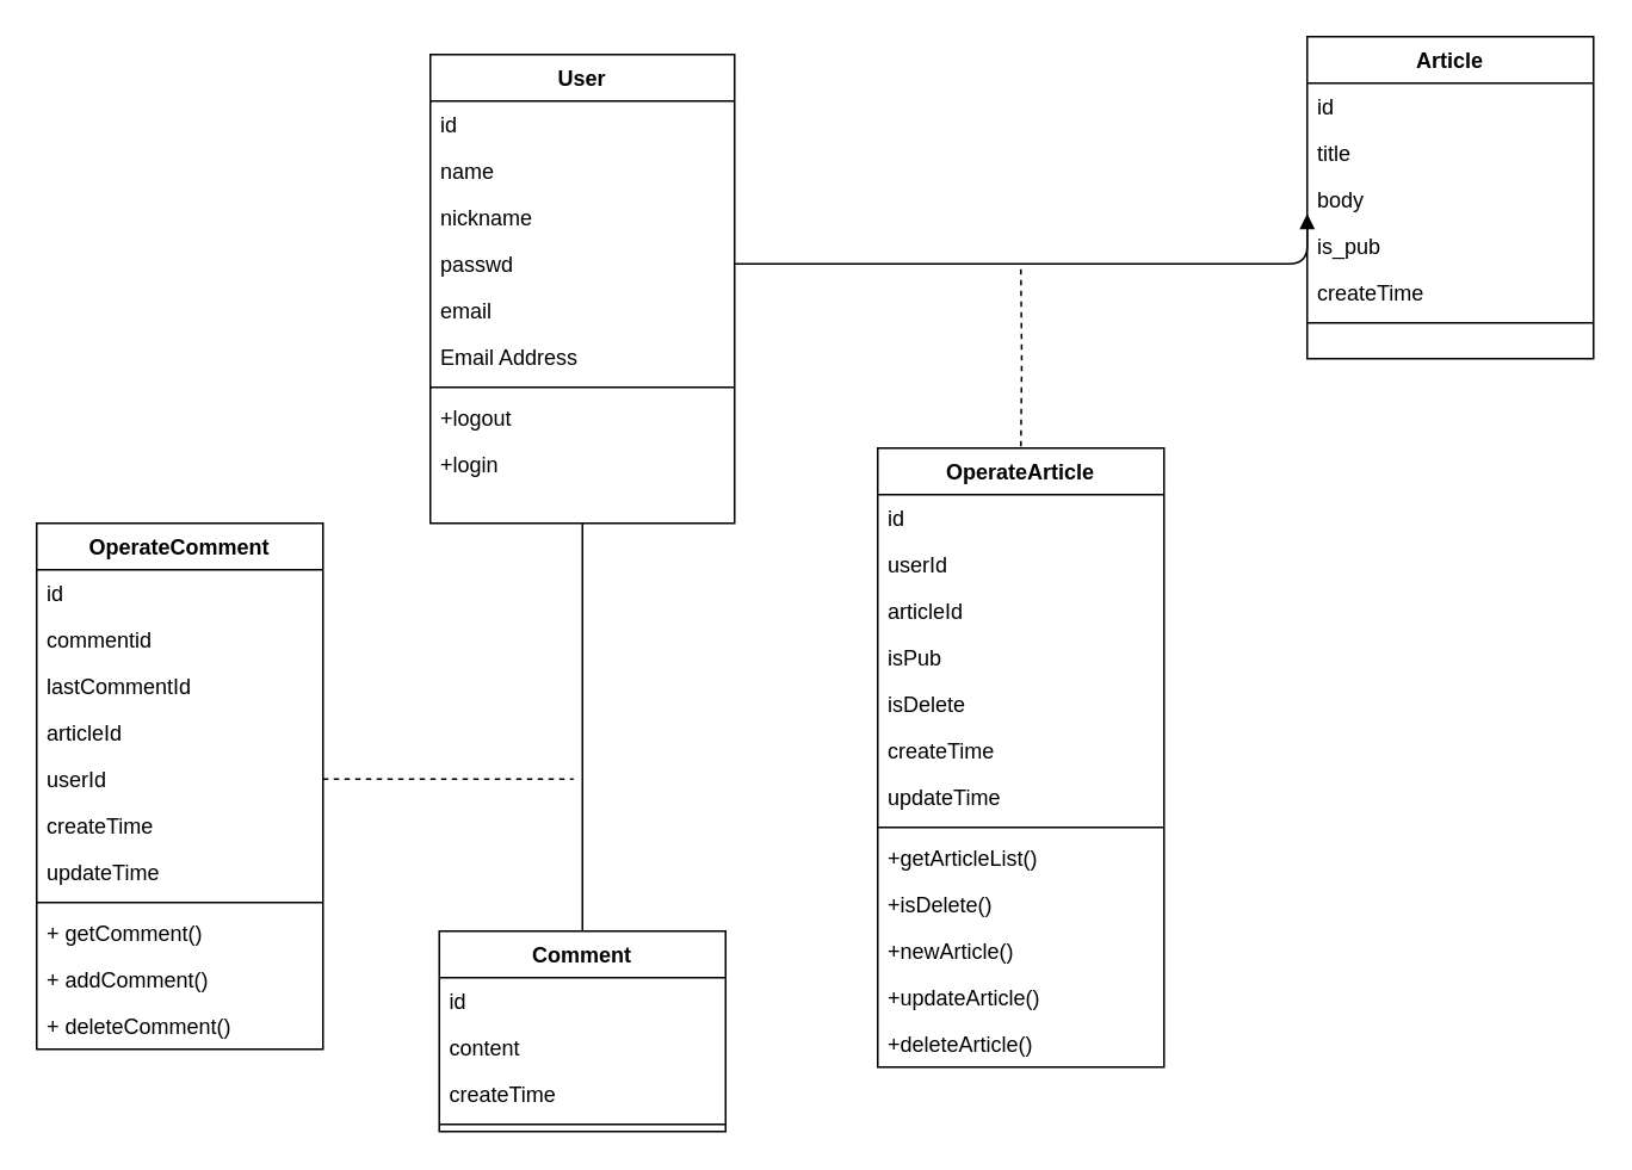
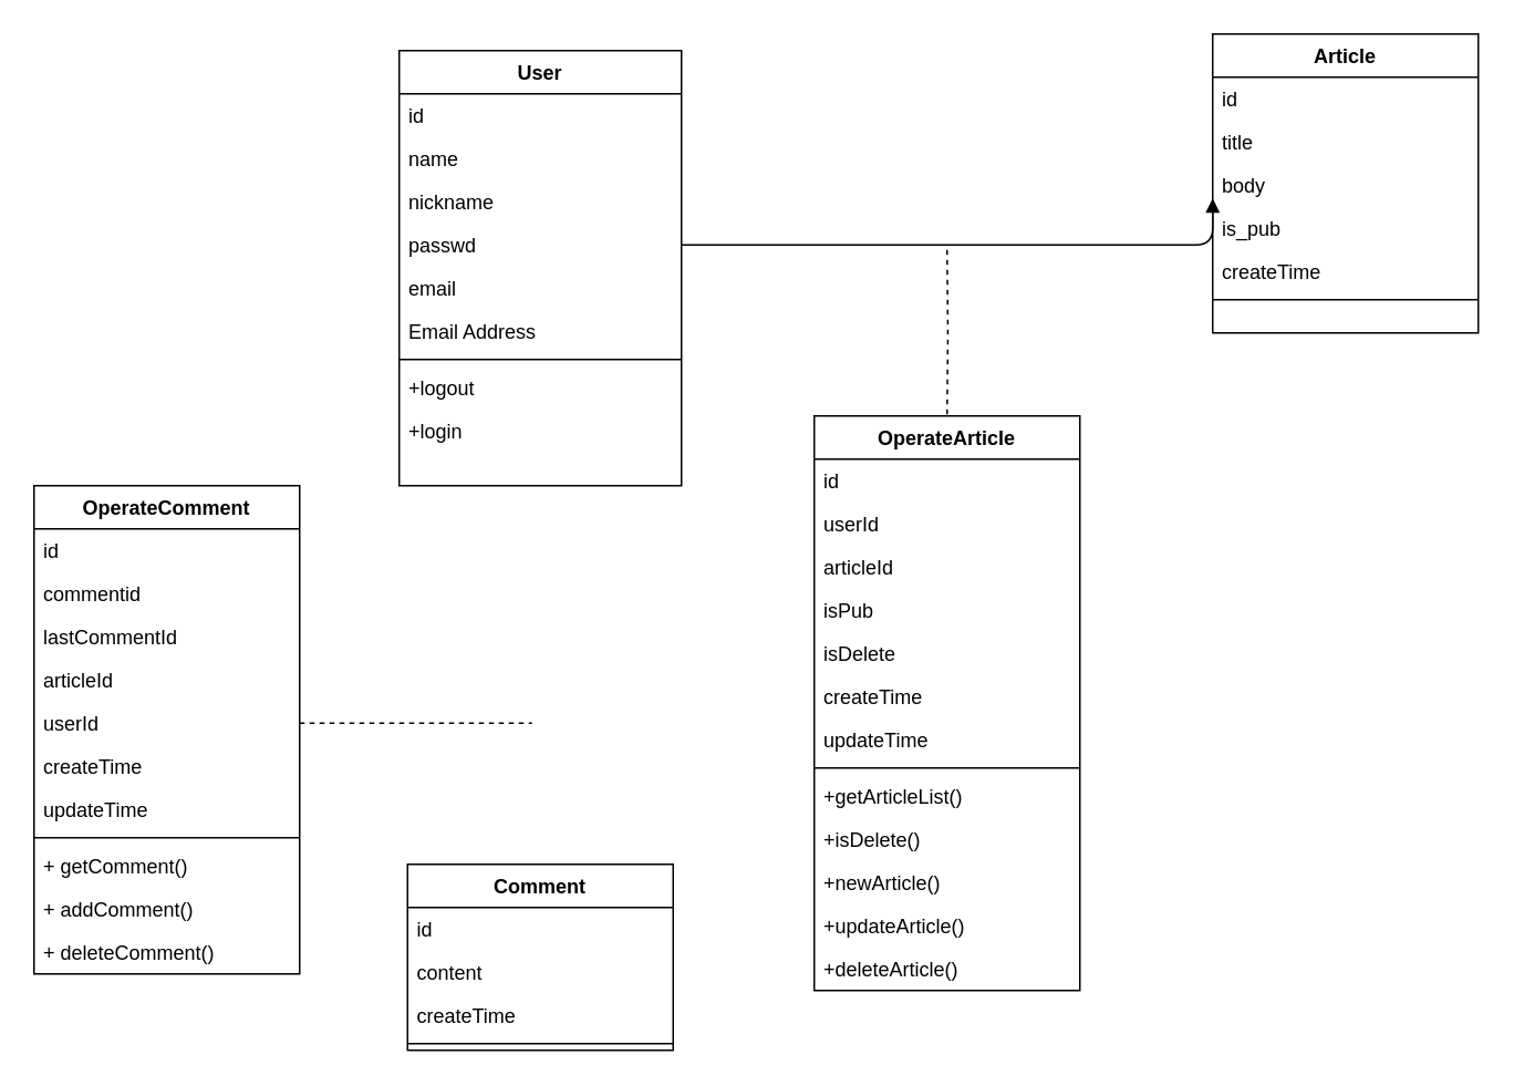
  <mxCell id="0" />
  <mxCell id="1" parent="0" />
  <mxCell id="2" value="Article" style="swimlane;fontStyle=1;align=center;verticalAlign=top;childLayout=stackLayout;horizontal=1;startSize=26;horizontalStack=0;resizeParent=1;resizeLast=0;collapsible=1;marginBottom=0;rounded=0;shadow=0;strokeWidth=1;" parent="1" vertex="1"><mxGeometry x="730" y="20" width="160" height="180" as="geometry"><mxRectangle x="550" y="140" width="160" height="26" as="alternateBounds" /></mxGeometry></mxCell>
  <mxCell id="3" value="id" style="text;align=left;verticalAlign=top;spacingLeft=4;spacingRight=4;overflow=hidden;rotatable=0;points=[[0,0.5],[1,0.5]];portConstraint=eastwest;" parent="2" vertex="1"><mxGeometry y="26" width="160" height="26" as="geometry" /></mxCell>
  <mxCell id="4" value="title" style="text;align=left;verticalAlign=top;spacingLeft=4;spacingRight=4;overflow=hidden;rotatable=0;points=[[0,0.5],[1,0.5]];portConstraint=eastwest;rounded=0;shadow=0;html=0;" parent="2" vertex="1"><mxGeometry y="52" width="160" height="26" as="geometry" /></mxCell>
  <mxCell id="5" value="body" style="text;align=left;verticalAlign=top;spacingLeft=4;spacingRight=4;overflow=hidden;rotatable=0;points=[[0,0.5],[1,0.5]];portConstraint=eastwest;rounded=0;shadow=0;html=0;" vertex="1" parent="2"><mxGeometry y="78" width="160" height="26" as="geometry" /></mxCell>
  <mxCell id="6" value="is_pub" style="text;align=left;verticalAlign=top;spacingLeft=4;spacingRight=4;overflow=hidden;rotatable=0;points=[[0,0.5],[1,0.5]];portConstraint=eastwest;rounded=0;shadow=0;html=0;" vertex="1" parent="2"><mxGeometry y="104" width="160" height="26" as="geometry" /></mxCell>
  <mxCell id="7" value="createTime" style="text;align=left;verticalAlign=top;spacingLeft=4;spacingRight=4;overflow=hidden;rotatable=0;points=[[0,0.5],[1,0.5]];portConstraint=eastwest;rounded=0;shadow=0;html=0;" vertex="1" parent="2"><mxGeometry y="130" width="160" height="26" as="geometry" /></mxCell>
  <mxCell id="8" value="" style="line;html=1;strokeWidth=1;align=left;verticalAlign=middle;spacingTop=-1;spacingLeft=3;spacingRight=3;rotatable=0;labelPosition=right;points=[];portConstraint=eastwest;" parent="2" vertex="1"><mxGeometry y="156" width="160" height="8" as="geometry" /></mxCell>
  <mxCell id="9" value="User" style="swimlane;fontStyle=1;align=center;verticalAlign=top;childLayout=stackLayout;horizontal=1;startSize=26;horizontalStack=0;resizeParent=1;resizeLast=0;collapsible=1;marginBottom=0;rounded=0;shadow=0;strokeWidth=1;" parent="1" vertex="1"><mxGeometry x="240" y="30" width="170" height="262" as="geometry"><mxRectangle x="230" y="140" width="160" height="26" as="alternateBounds" /></mxGeometry></mxCell>
  <mxCell id="10" value="id" style="text;align=left;verticalAlign=top;spacingLeft=4;spacingRight=4;overflow=hidden;rotatable=0;points=[[0,0.5],[1,0.5]];portConstraint=eastwest;" parent="9" vertex="1"><mxGeometry y="26" width="170" height="26" as="geometry" /></mxCell>
  <mxCell id="11" value="name" style="text;align=left;verticalAlign=top;spacingLeft=4;spacingRight=4;overflow=hidden;rotatable=0;points=[[0,0.5],[1,0.5]];portConstraint=eastwest;" vertex="1" parent="9"><mxGeometry y="52" width="170" height="26" as="geometry" /></mxCell>
  <mxCell id="12" value="nickname" style="text;align=left;verticalAlign=top;spacingLeft=4;spacingRight=4;overflow=hidden;rotatable=0;points=[[0,0.5],[1,0.5]];portConstraint=eastwest;rounded=0;shadow=0;html=0;" parent="9" vertex="1"><mxGeometry y="78" width="170" height="26" as="geometry" /></mxCell>
  <mxCell id="13" value="passwd" style="text;align=left;verticalAlign=top;spacingLeft=4;spacingRight=4;overflow=hidden;rotatable=0;points=[[0,0.5],[1,0.5]];portConstraint=eastwest;rounded=0;shadow=0;html=0;" vertex="1" parent="9"><mxGeometry y="104" width="170" height="26" as="geometry" /></mxCell>
  <mxCell id="14" value="email" style="text;align=left;verticalAlign=top;spacingLeft=4;spacingRight=4;overflow=hidden;rotatable=0;points=[[0,0.5],[1,0.5]];portConstraint=eastwest;rounded=0;shadow=0;html=0;" parent="9" vertex="1"><mxGeometry y="130" width="170" height="26" as="geometry" /></mxCell>
  <mxCell id="15" value="Email Address" style="text;align=left;verticalAlign=top;spacingLeft=4;spacingRight=4;overflow=hidden;rotatable=0;points=[[0,0.5],[1,0.5]];portConstraint=eastwest;rounded=0;shadow=0;html=0;" vertex="1" parent="9"><mxGeometry y="156" width="170" height="26" as="geometry" /></mxCell>
  <mxCell id="16" value="" style="line;html=1;strokeWidth=1;align=left;verticalAlign=middle;spacingTop=-1;spacingLeft=3;spacingRight=3;rotatable=0;labelPosition=right;points=[];portConstraint=eastwest;" parent="9" vertex="1"><mxGeometry y="182" width="170" height="8" as="geometry" /></mxCell>
  <mxCell id="17" value="+logout" style="text;align=left;verticalAlign=top;spacingLeft=4;spacingRight=4;overflow=hidden;rotatable=0;points=[[0,0.5],[1,0.5]];portConstraint=eastwest;" parent="9" vertex="1"><mxGeometry y="190" width="170" height="26" as="geometry" /></mxCell>
  <mxCell id="18" value="+login" style="text;align=left;verticalAlign=top;spacingLeft=4;spacingRight=4;overflow=hidden;rotatable=0;points=[[0,0.5],[1,0.5]];portConstraint=eastwest;" vertex="1" parent="9"><mxGeometry y="216" width="170" height="26" as="geometry" /></mxCell>
  <mxCell id="19" value="" style="endArrow=block;html=1;edgeStyle=orthogonalEdgeStyle;exitX=1;exitY=0.5;exitDx=0;exitDy=0;entryX=0;entryY=0.808;entryDx=0;entryDy=0;entryPerimeter=0;" edge="1" parent="1" source="13" target="5"><mxGeometry relative="1" as="geometry"><mxPoint x="430" y="210.5" as="sourcePoint" /><mxPoint x="590" y="210.5" as="targetPoint" /><Array as="points"><mxPoint x="730" y="147" /></Array></mxGeometry></mxCell>
  <mxCell id="20" value="" style="endArrow=none;html=1;edgeStyle=orthogonalEdgeStyle;dashed=1;entryX=0.5;entryY=0;entryDx=0;entryDy=0;" edge="1" parent="1" target="21"><mxGeometry relative="1" as="geometry"><mxPoint x="570" y="150" as="sourcePoint" /><mxPoint x="580" y="390" as="targetPoint" /></mxGeometry></mxCell>
  <mxCell id="21" value="OperateArticle" style="swimlane;fontStyle=1;align=center;verticalAlign=top;childLayout=stackLayout;horizontal=1;startSize=26;horizontalStack=0;resizeParent=1;resizeParentMax=0;resizeLast=0;collapsible=1;marginBottom=0;" vertex="1" parent="1"><mxGeometry x="490" y="250" width="160" height="346" as="geometry" /></mxCell>
  <mxCell id="22" value="id" style="text;strokeColor=none;fillColor=none;align=left;verticalAlign=top;spacingLeft=4;spacingRight=4;overflow=hidden;rotatable=0;points=[[0,0.5],[1,0.5]];portConstraint=eastwest;" vertex="1" parent="21"><mxGeometry y="26" width="160" height="26" as="geometry" /></mxCell>
  <mxCell id="23" value="userId" style="text;strokeColor=none;fillColor=none;align=left;verticalAlign=top;spacingLeft=4;spacingRight=4;overflow=hidden;rotatable=0;points=[[0,0.5],[1,0.5]];portConstraint=eastwest;" vertex="1" parent="21"><mxGeometry y="52" width="160" height="26" as="geometry" /></mxCell>
  <mxCell id="24" value="articleId" style="text;strokeColor=none;fillColor=none;align=left;verticalAlign=top;spacingLeft=4;spacingRight=4;overflow=hidden;rotatable=0;points=[[0,0.5],[1,0.5]];portConstraint=eastwest;" vertex="1" parent="21"><mxGeometry y="78" width="160" height="26" as="geometry" /></mxCell>
  <mxCell id="25" value="isPub" style="text;strokeColor=none;fillColor=none;align=left;verticalAlign=top;spacingLeft=4;spacingRight=4;overflow=hidden;rotatable=0;points=[[0,0.5],[1,0.5]];portConstraint=eastwest;" vertex="1" parent="21"><mxGeometry y="104" width="160" height="26" as="geometry" /></mxCell>
  <mxCell id="26" value="isDelete" style="text;strokeColor=none;fillColor=none;align=left;verticalAlign=top;spacingLeft=4;spacingRight=4;overflow=hidden;rotatable=0;points=[[0,0.5],[1,0.5]];portConstraint=eastwest;" vertex="1" parent="21"><mxGeometry y="130" width="160" height="26" as="geometry" /></mxCell>
  <mxCell id="27" value="createTime" style="text;strokeColor=none;fillColor=none;align=left;verticalAlign=top;spacingLeft=4;spacingRight=4;overflow=hidden;rotatable=0;points=[[0,0.5],[1,0.5]];portConstraint=eastwest;" vertex="1" parent="21"><mxGeometry y="156" width="160" height="26" as="geometry" /></mxCell>
  <mxCell id="28" value="updateTime" style="text;strokeColor=none;fillColor=none;align=left;verticalAlign=top;spacingLeft=4;spacingRight=4;overflow=hidden;rotatable=0;points=[[0,0.5],[1,0.5]];portConstraint=eastwest;" vertex="1" parent="21"><mxGeometry y="182" width="160" height="26" as="geometry" /></mxCell>
  <mxCell id="29" value="" style="line;strokeWidth=1;fillColor=none;align=left;verticalAlign=middle;spacingTop=-1;spacingLeft=3;spacingRight=3;rotatable=0;labelPosition=right;points=[];portConstraint=eastwest;" vertex="1" parent="21"><mxGeometry y="208" width="160" height="8" as="geometry" /></mxCell>
  <mxCell id="30" value="+getArticleList()" style="text;strokeColor=none;fillColor=none;align=left;verticalAlign=top;spacingLeft=4;spacingRight=4;overflow=hidden;rotatable=0;points=[[0,0.5],[1,0.5]];portConstraint=eastwest;" vertex="1" parent="21"><mxGeometry y="216" width="160" height="26" as="geometry" /></mxCell>
  <mxCell id="31" value="+isDelete()" style="text;strokeColor=none;fillColor=none;align=left;verticalAlign=top;spacingLeft=4;spacingRight=4;overflow=hidden;rotatable=0;points=[[0,0.5],[1,0.5]];portConstraint=eastwest;" vertex="1" parent="21"><mxGeometry y="242" width="160" height="26" as="geometry" /></mxCell>
  <mxCell id="32" value="+newArticle()" style="text;strokeColor=none;fillColor=none;align=left;verticalAlign=top;spacingLeft=4;spacingRight=4;overflow=hidden;rotatable=0;points=[[0,0.5],[1,0.5]];portConstraint=eastwest;" vertex="1" parent="21"><mxGeometry y="268" width="160" height="26" as="geometry" /></mxCell>
  <mxCell id="33" value="+updateArticle()" style="text;strokeColor=none;fillColor=none;align=left;verticalAlign=top;spacingLeft=4;spacingRight=4;overflow=hidden;rotatable=0;points=[[0,0.5],[1,0.5]];portConstraint=eastwest;" vertex="1" parent="21"><mxGeometry y="294" width="160" height="26" as="geometry" /></mxCell>
  <mxCell id="34" value="+deleteArticle()" style="text;strokeColor=none;fillColor=none;align=left;verticalAlign=top;spacingLeft=4;spacingRight=4;overflow=hidden;rotatable=0;points=[[0,0.5],[1,0.5]];portConstraint=eastwest;" vertex="1" parent="21"><mxGeometry y="320" width="160" height="26" as="geometry" /></mxCell>
  <mxCell id="35" value="Comment" style="swimlane;fontStyle=1;align=center;verticalAlign=top;childLayout=stackLayout;horizontal=1;startSize=26;horizontalStack=0;resizeParent=1;resizeParentMax=0;resizeLast=0;collapsible=1;marginBottom=0;" vertex="1" parent="1"><mxGeometry x="245" y="520" width="160" height="112" as="geometry" /></mxCell>
  <mxCell id="36" value="id" style="text;strokeColor=none;fillColor=none;align=left;verticalAlign=top;spacingLeft=4;spacingRight=4;overflow=hidden;rotatable=0;points=[[0,0.5],[1,0.5]];portConstraint=eastwest;" vertex="1" parent="35"><mxGeometry y="26" width="160" height="26" as="geometry" /></mxCell>
  <mxCell id="37" value="content" style="text;strokeColor=none;fillColor=none;align=left;verticalAlign=top;spacingLeft=4;spacingRight=4;overflow=hidden;rotatable=0;points=[[0,0.5],[1,0.5]];portConstraint=eastwest;" vertex="1" parent="35"><mxGeometry y="52" width="160" height="26" as="geometry" /></mxCell>
  <mxCell id="38" value="createTime" style="text;strokeColor=none;fillColor=none;align=left;verticalAlign=top;spacingLeft=4;spacingRight=4;overflow=hidden;rotatable=0;points=[[0,0.5],[1,0.5]];portConstraint=eastwest;" vertex="1" parent="35"><mxGeometry y="78" width="160" height="26" as="geometry" /></mxCell>
  <mxCell id="39" value="" style="line;strokeWidth=1;fillColor=none;align=left;verticalAlign=middle;spacingTop=-1;spacingLeft=3;spacingRight=3;rotatable=0;labelPosition=right;points=[];portConstraint=eastwest;" vertex="1" parent="35"><mxGeometry y="104" width="160" height="8" as="geometry" /></mxCell>
- <mxCell id="40" value="" style="endArrow=none;html=1;edgeStyle=orthogonalEdgeStyle;entryX=0.5;entryY=0;entryDx=0;entryDy=0;exitX=0.5;exitY=1;exitDx=0;exitDy=0;" edge="1" parent="1" source="9" target="35"><mxGeometry relative="1" as="geometry"><mxPoint x="170" y="340" as="sourcePoint" /><mxPoint x="740" y="211.008" as="targetPoint" /><Array as="points"><mxPoint x="325" y="400" /><mxPoint x="325" y="400" /></Array></mxGeometry></mxCell>
  <mxCell id="41" value="OperateComment" style="swimlane;fontStyle=1;align=center;verticalAlign=top;childLayout=stackLayout;horizontal=1;startSize=26;horizontalStack=0;resizeParent=1;resizeParentMax=0;resizeLast=0;collapsible=1;marginBottom=0;" vertex="1" parent="1"><mxGeometry x="20" y="292" width="160" height="294" as="geometry" /></mxCell>
  <mxCell id="42" value="id" style="text;strokeColor=none;fillColor=none;align=left;verticalAlign=top;spacingLeft=4;spacingRight=4;overflow=hidden;rotatable=0;points=[[0,0.5],[1,0.5]];portConstraint=eastwest;" vertex="1" parent="41"><mxGeometry y="26" width="160" height="26" as="geometry" /></mxCell>
  <mxCell id="43" value="commentid" style="text;strokeColor=none;fillColor=none;align=left;verticalAlign=top;spacingLeft=4;spacingRight=4;overflow=hidden;rotatable=0;points=[[0,0.5],[1,0.5]];portConstraint=eastwest;" vertex="1" parent="41"><mxGeometry y="52" width="160" height="26" as="geometry" /></mxCell>
  <mxCell id="44" value="lastCommentId" style="text;strokeColor=none;fillColor=none;align=left;verticalAlign=top;spacingLeft=4;spacingRight=4;overflow=hidden;rotatable=0;points=[[0,0.5],[1,0.5]];portConstraint=eastwest;" vertex="1" parent="41"><mxGeometry y="78" width="160" height="26" as="geometry" /></mxCell>
  <mxCell id="45" value="articleId" style="text;strokeColor=none;fillColor=none;align=left;verticalAlign=top;spacingLeft=4;spacingRight=4;overflow=hidden;rotatable=0;points=[[0,0.5],[1,0.5]];portConstraint=eastwest;" vertex="1" parent="41"><mxGeometry y="104" width="160" height="26" as="geometry" /></mxCell>
  <mxCell id="46" value="userId" style="text;strokeColor=none;fillColor=none;align=left;verticalAlign=top;spacingLeft=4;spacingRight=4;overflow=hidden;rotatable=0;points=[[0,0.5],[1,0.5]];portConstraint=eastwest;" vertex="1" parent="41"><mxGeometry y="130" width="160" height="26" as="geometry" /></mxCell>
  <mxCell id="47" value="createTime" style="text;strokeColor=none;fillColor=none;align=left;verticalAlign=top;spacingLeft=4;spacingRight=4;overflow=hidden;rotatable=0;points=[[0,0.5],[1,0.5]];portConstraint=eastwest;" vertex="1" parent="41"><mxGeometry y="156" width="160" height="26" as="geometry" /></mxCell>
  <mxCell id="48" value="updateTime" style="text;strokeColor=none;fillColor=none;align=left;verticalAlign=top;spacingLeft=4;spacingRight=4;overflow=hidden;rotatable=0;points=[[0,0.5],[1,0.5]];portConstraint=eastwest;" vertex="1" parent="41"><mxGeometry y="182" width="160" height="26" as="geometry" /></mxCell>
  <mxCell id="49" value="" style="line;strokeWidth=1;fillColor=none;align=left;verticalAlign=middle;spacingTop=-1;spacingLeft=3;spacingRight=3;rotatable=0;labelPosition=right;points=[];portConstraint=eastwest;" vertex="1" parent="41"><mxGeometry y="208" width="160" height="8" as="geometry" /></mxCell>
  <mxCell id="50" value="+ getComment()" style="text;strokeColor=none;fillColor=none;align=left;verticalAlign=top;spacingLeft=4;spacingRight=4;overflow=hidden;rotatable=0;points=[[0,0.5],[1,0.5]];portConstraint=eastwest;" vertex="1" parent="41"><mxGeometry y="216" width="160" height="26" as="geometry" /></mxCell>
  <mxCell id="51" value="+ addComment()" style="text;strokeColor=none;fillColor=none;align=left;verticalAlign=top;spacingLeft=4;spacingRight=4;overflow=hidden;rotatable=0;points=[[0,0.5],[1,0.5]];portConstraint=eastwest;" vertex="1" parent="41"><mxGeometry y="242" width="160" height="26" as="geometry" /></mxCell>
  <mxCell id="52" value="+ deleteComment()" style="text;strokeColor=none;fillColor=none;align=left;verticalAlign=top;spacingLeft=4;spacingRight=4;overflow=hidden;rotatable=0;points=[[0,0.5],[1,0.5]];portConstraint=eastwest;" vertex="1" parent="41"><mxGeometry y="268" width="160" height="26" as="geometry" /></mxCell>
  <mxCell id="53" value="" style="endArrow=none;html=1;edgeStyle=orthogonalEdgeStyle;dashed=1;exitX=1;exitY=0.5;exitDx=0;exitDy=0;" edge="1" parent="1" source="46"><mxGeometry relative="1" as="geometry"><mxPoint x="240" y="330" as="sourcePoint" /><mxPoint x="320" y="435" as="targetPoint" /></mxGeometry></mxCell>
